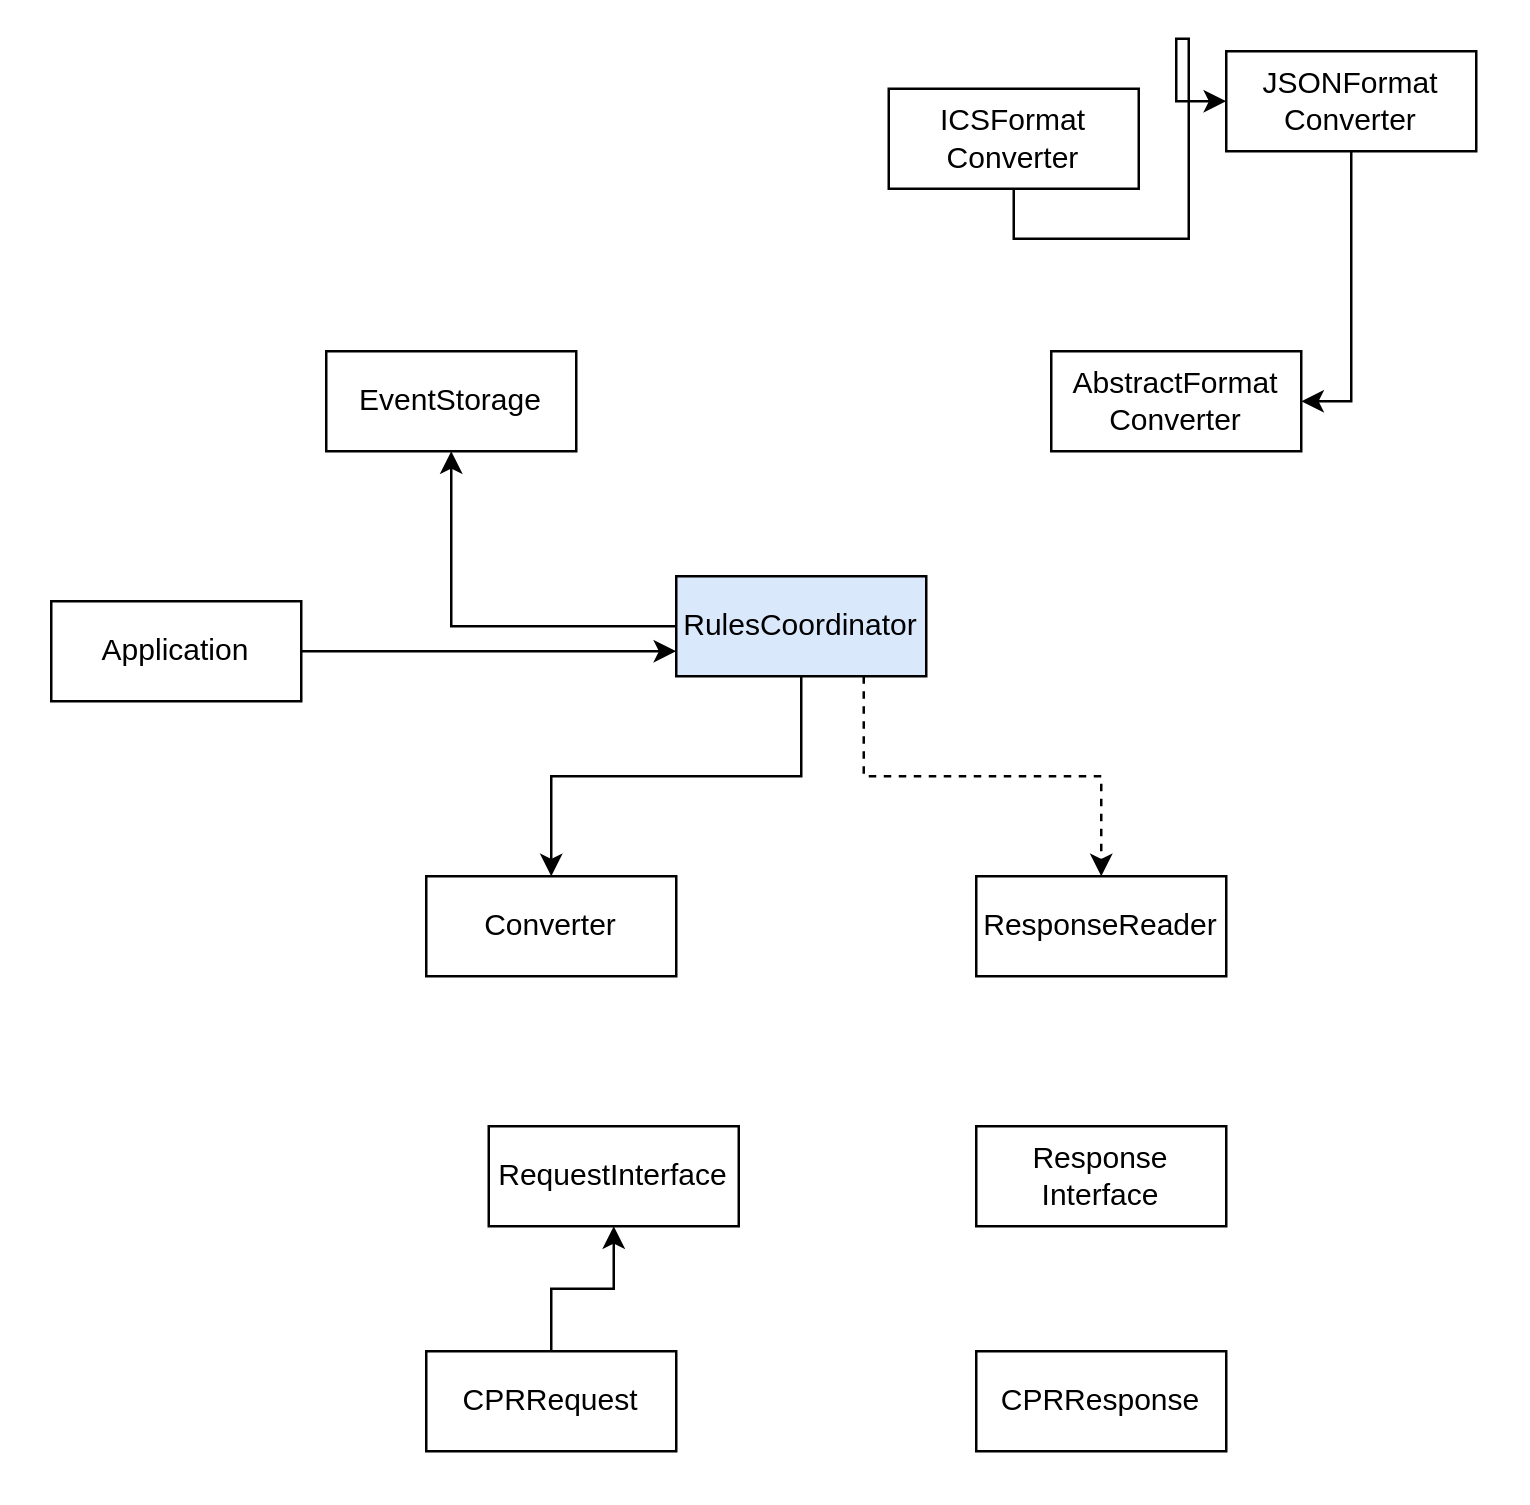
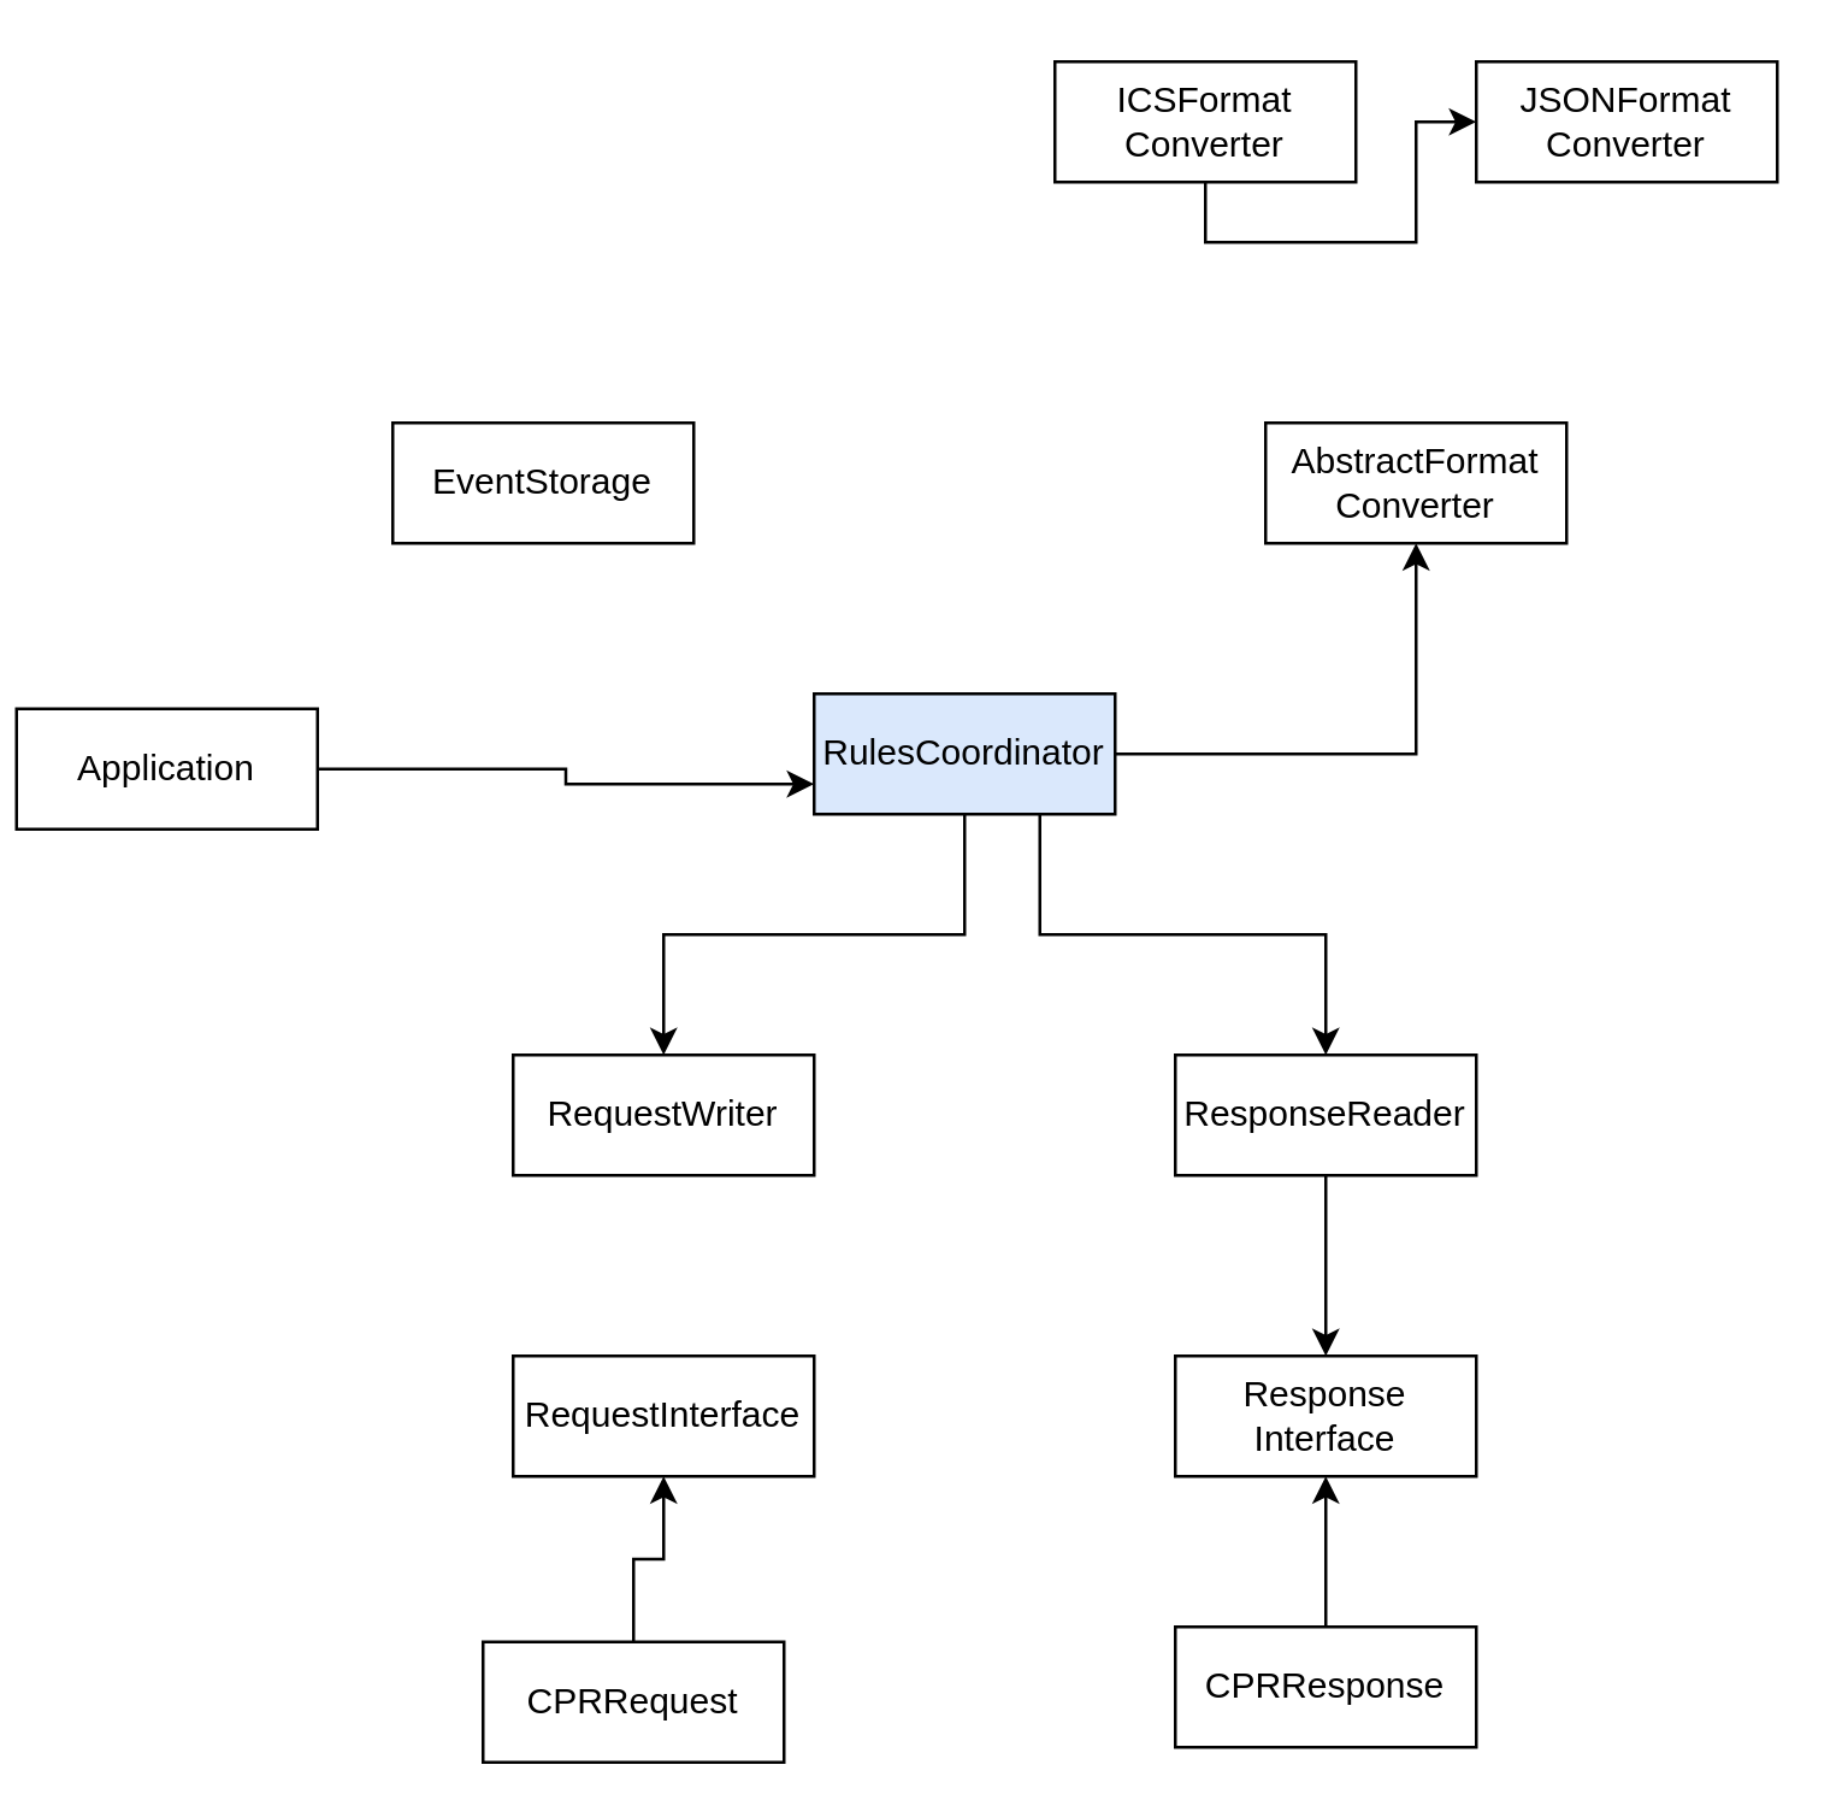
  <mxCell id="0" />
  <mxCell id="1" parent="0" />
- <mxCell id="2" style="edgeStyle=orthogonalEdgeStyle;rounded=0;orthogonalLoop=1;jettySize=auto;html=1;exitX=0;exitY=0.5;exitDx=0;exitDy=0;" parent="1" source="6" target="7" edge="1"><mxGeometry relative="1" as="geometry" /></mxCell>
+ <mxCell id="3" style="edgeStyle=orthogonalEdgeStyle;rounded=0;orthogonalLoop=1;jettySize=auto;html=1;exitX=1;exitY=0.5;exitDx=0;exitDy=0;entryX=0.5;entryY=1;entryDx=0;entryDy=0;" parent="1" source="6" target="8" edge="1"><mxGeometry relative="1" as="geometry" /></mxCell>
  <mxCell id="4" style="edgeStyle=orthogonalEdgeStyle;rounded=0;orthogonalLoop=1;jettySize=auto;html=1;exitX=0.5;exitY=1;exitDx=0;exitDy=0;entryX=0.5;entryY=0;entryDx=0;entryDy=0;" parent="1" source="6" target="13" edge="1"><mxGeometry relative="1" as="geometry" /></mxCell>
- <mxCell id="5" style="edgeStyle=orthogonalEdgeStyle;rounded=0;orthogonalLoop=1;jettySize=auto;html=1;exitX=0.75;exitY=1;exitDx=0;exitDy=0;entryX=0.5;entryY=0;entryDx=0;entryDy=0;dashed=1;" parent="1" source="6" target="18" edge="1"><mxGeometry relative="1" as="geometry" /></mxCell>
+ <mxCell id="5" style="edgeStyle=orthogonalEdgeStyle;rounded=0;orthogonalLoop=1;jettySize=auto;html=1;exitX=0.75;exitY=1;exitDx=0;exitDy=0;entryX=0.5;entryY=0;entryDx=0;entryDy=0;" parent="1" source="6" target="18" edge="1"><mxGeometry relative="1" as="geometry" /></mxCell>
  <mxCell id="6" value="RulesCoordinator" style="whiteSpace=wrap;html=1;align=center;fillColor=#dae8fc;" parent="1" vertex="1"><mxGeometry x="270" y="230" width="100" height="40" as="geometry" /></mxCell>
  <mxCell id="7" value="EventStorage" style="whiteSpace=wrap;html=1;align=center;" parent="1" vertex="1"><mxGeometry x="130" y="140" width="100" height="40" as="geometry" /></mxCell>
  <mxCell id="8" value="AbstractFormat&lt;br&gt;Converter" style="whiteSpace=wrap;html=1;align=center;" parent="1" vertex="1"><mxGeometry x="420" y="140" width="100" height="40" as="geometry" /></mxCell>
  <mxCell id="9" style="edgeStyle=orthogonalEdgeStyle;rounded=0;orthogonalLoop=1;jettySize=auto;html=1;exitX=0.5;exitY=1;exitDx=0;exitDy=0;" parent="1" source="10" target="12" edge="1"><mxGeometry relative="1" as="geometry" /></mxCell>
- <mxCell id="10" value="ICSFormat&lt;br&gt;Converter" style="whiteSpace=wrap;html=1;align=center;" parent="1" vertex="1"><mxGeometry x="355" y="35" width="100" height="40" as="geometry" /></mxCell>
- <mxCell id="11" style="edgeStyle=orthogonalEdgeStyle;rounded=0;orthogonalLoop=1;jettySize=auto;html=1;exitX=0.5;exitY=1;exitDx=0;exitDy=0;entryX=1;entryY=0.5;entryDx=0;entryDy=0;" parent="1" source="12" target="8" edge="1"><mxGeometry relative="1" as="geometry" /></mxCell>
+ <mxCell id="10" value="ICSFormat&lt;br&gt;Converter" style="whiteSpace=wrap;html=1;align=center;" parent="1" vertex="1"><mxGeometry x="350" y="20" width="100" height="40" as="geometry" /></mxCell>
  <mxCell id="12" value="JSONFormat&lt;br&gt;Converter" style="whiteSpace=wrap;html=1;align=center;" parent="1" vertex="1"><mxGeometry x="490" y="20" width="100" height="40" as="geometry" /></mxCell>
- <mxCell id="13" value="Converter" style="whiteSpace=wrap;html=1;align=center;" parent="1" vertex="1"><mxGeometry x="170" y="350" width="100" height="40" as="geometry" /></mxCell>
- <mxCell id="14" value="RequestInterface" style="whiteSpace=wrap;html=1;align=center;" parent="1" vertex="1"><mxGeometry x="195" y="450" width="100" height="40" as="geometry" /></mxCell>
+ <mxCell id="13" value="RequestWriter" style="whiteSpace=wrap;html=1;align=center;" parent="1" vertex="1"><mxGeometry x="170" y="350" width="100" height="40" as="geometry" /></mxCell>
+ <mxCell id="14" value="RequestInterface" style="whiteSpace=wrap;html=1;align=center;" parent="1" vertex="1"><mxGeometry x="170" y="450" width="100" height="40" as="geometry" /></mxCell>
  <mxCell id="15" style="edgeStyle=orthogonalEdgeStyle;rounded=0;orthogonalLoop=1;jettySize=auto;html=1;exitX=0.5;exitY=0;exitDx=0;exitDy=0;entryX=0.5;entryY=1;entryDx=0;entryDy=0;" parent="1" source="16" target="14" edge="1"><mxGeometry relative="1" as="geometry" /></mxCell>
- <mxCell id="16" value="CPRRequest" style="whiteSpace=wrap;html=1;align=center;" parent="1" vertex="1"><mxGeometry x="170" y="540" width="100" height="40" as="geometry" /></mxCell>
+ <mxCell id="16" value="CPRRequest" style="whiteSpace=wrap;html=1;align=center;" parent="1" vertex="1"><mxGeometry x="160" y="545" width="100" height="40" as="geometry" /></mxCell>
+ <mxCell id="17" style="edgeStyle=orthogonalEdgeStyle;rounded=0;orthogonalLoop=1;jettySize=auto;html=1;exitX=0.5;exitY=1;exitDx=0;exitDy=0;entryX=0.5;entryY=0;entryDx=0;entryDy=0;" parent="1" source="18" target="19" edge="1"><mxGeometry relative="1" as="geometry" /></mxCell>
  <mxCell id="18" value="ResponseReader" style="whiteSpace=wrap;html=1;align=center;" parent="1" vertex="1"><mxGeometry x="390" y="350" width="100" height="40" as="geometry" /></mxCell>
  <mxCell id="19" value="Response&lt;br&gt;Interface" style="whiteSpace=wrap;html=1;align=center;" parent="1" vertex="1"><mxGeometry x="390" y="450" width="100" height="40" as="geometry" /></mxCell>
+ <mxCell id="20" style="edgeStyle=orthogonalEdgeStyle;rounded=0;orthogonalLoop=1;jettySize=auto;html=1;exitX=0.5;exitY=0;exitDx=0;exitDy=0;entryX=0.5;entryY=1;entryDx=0;entryDy=0;" parent="1" source="21" target="19" edge="1"><mxGeometry relative="1" as="geometry" /></mxCell>
  <mxCell id="21" value="CPRResponse" style="whiteSpace=wrap;html=1;align=center;" parent="1" vertex="1"><mxGeometry x="390" y="540" width="100" height="40" as="geometry" /></mxCell>
  <mxCell id="22" style="edgeStyle=orthogonalEdgeStyle;rounded=0;orthogonalLoop=1;jettySize=auto;html=1;exitX=1;exitY=0.5;exitDx=0;exitDy=0;entryX=0;entryY=0.75;entryDx=0;entryDy=0;" parent="1" source="23" target="6" edge="1"><mxGeometry relative="1" as="geometry" /></mxCell>
- <mxCell id="23" value="Application" style="whiteSpace=wrap;html=1;align=center;" parent="1" vertex="1"><mxGeometry x="20" y="240" width="100" height="40" as="geometry" /></mxCell>
+ <mxCell id="23" value="Application" style="whiteSpace=wrap;html=1;align=center;" parent="1" vertex="1"><mxGeometry x="5" y="235" width="100" height="40" as="geometry" /></mxCell>
